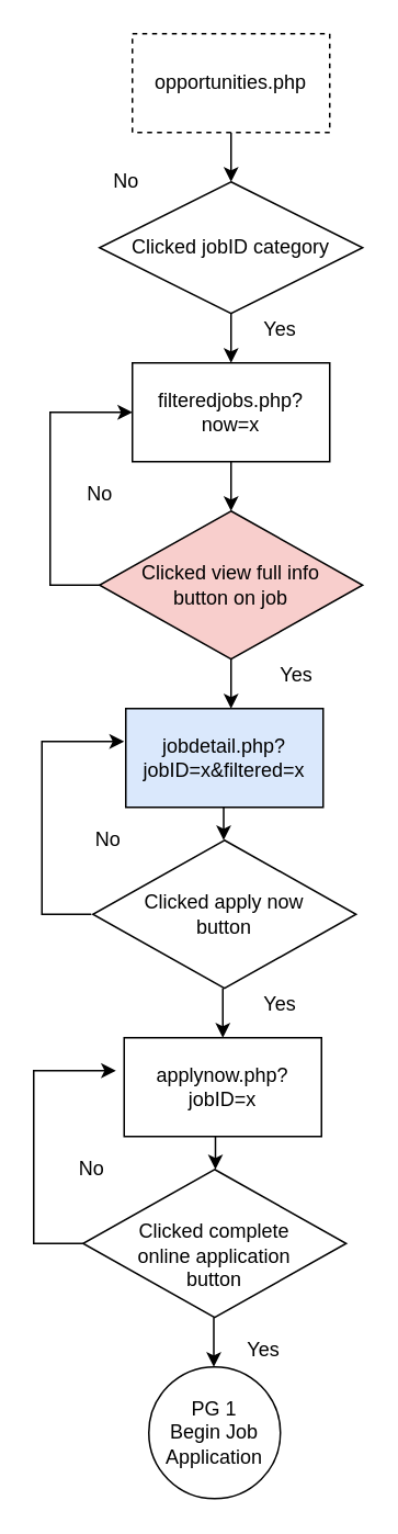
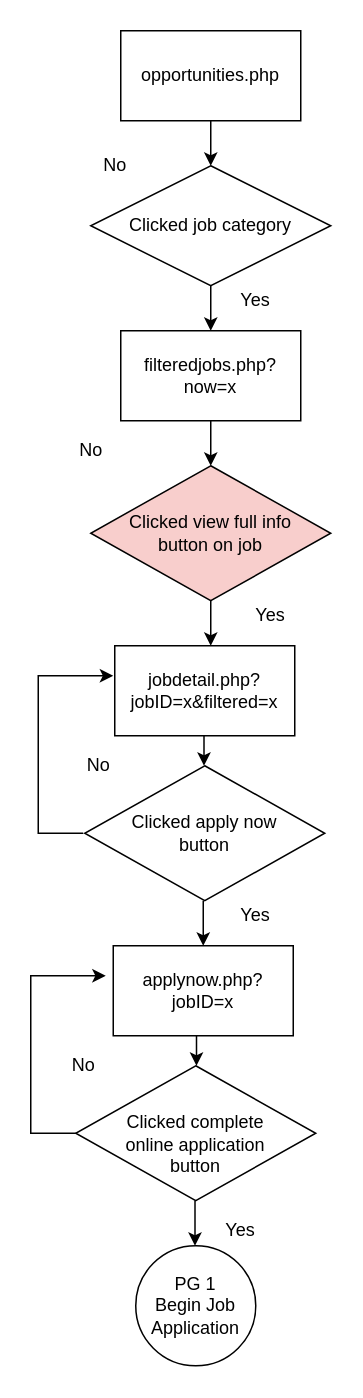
  <mxCell id="0" />
  <mxCell id="1" parent="0" />
- <mxCell id="2" value="opportunities.php" style="rounded=0;whiteSpace=wrap;html=1;dashed=1;" vertex="1" parent="1"><mxGeometry x="80" y="20" width="120" height="60" as="geometry" /></mxCell>
+ <mxCell id="2" value="opportunities.php" style="rounded=0;whiteSpace=wrap;html=1;" vertex="1" parent="1"><mxGeometry x="80" y="20" width="120" height="60" as="geometry" /></mxCell>
  <mxCell id="3" value="" style="endArrow=classic;html=1;exitX=0.5;exitY=1;exitDx=0;exitDy=0;" edge="1" parent="1" source="2"><mxGeometry width="50" height="50" relative="1" as="geometry"><mxPoint x="120" y="130" as="sourcePoint" /><mxPoint x="140" y="110" as="targetPoint" /></mxGeometry></mxCell>
  <mxCell id="4" value="filteredjobs.php?now=x" style="rounded=0;whiteSpace=wrap;html=1;" vertex="1" parent="1"><mxGeometry x="80" y="220" width="120" height="60" as="geometry" /></mxCell>
- <mxCell id="5" value="Clicked jobID category" style="rhombus;whiteSpace=wrap;html=1;" vertex="1" parent="1"><mxGeometry x="60" y="110" width="160" height="80" as="geometry" /></mxCell>
+ <mxCell id="5" value="Clicked job category" style="rhombus;whiteSpace=wrap;html=1;" vertex="1" parent="1"><mxGeometry x="60" y="110" width="160" height="80" as="geometry" /></mxCell>
  <mxCell id="6" value="" style="endArrow=classic;html=1;exitX=0.5;exitY=1;exitDx=0;exitDy=0;" edge="1" parent="1" source="5"><mxGeometry width="50" height="50" relative="1" as="geometry"><mxPoint x="120" y="240" as="sourcePoint" /><mxPoint x="140" y="220" as="targetPoint" /></mxGeometry></mxCell>
  <mxCell id="7" value="Yes" style="text;html=1;strokeColor=none;fillColor=none;align=center;verticalAlign=middle;whiteSpace=wrap;rounded=0;" vertex="1" parent="1"><mxGeometry x="150" y="190" width="40" height="20" as="geometry" /></mxCell>
  <mxCell id="8" value="No" style="text;html=1;align=center;verticalAlign=middle;resizable=0;points=[];;autosize=1;" vertex="1" parent="1"><mxGeometry x="61" y="100" width="30" height="20" as="geometry" /></mxCell>
  <mxCell id="9" value="Clicked view full info&lt;br&gt;button on job" style="rhombus;whiteSpace=wrap;html=1;fillColor=#f8cecc;" vertex="1" parent="1"><mxGeometry x="60" y="310" width="160" height="90" as="geometry" /></mxCell>
  <mxCell id="10" value="" style="endArrow=classic;html=1;entryX=0.5;entryY=0;entryDx=0;entryDy=0;" edge="1" parent="1" target="9"><mxGeometry width="50" height="50" relative="1" as="geometry"><mxPoint x="140" y="280" as="sourcePoint" /><mxPoint x="150" y="120" as="targetPoint" /></mxGeometry></mxCell>
  <mxCell id="11" value="No" style="text;html=1;align=center;verticalAlign=middle;resizable=0;points=[];;autosize=1;" vertex="1" parent="1"><mxGeometry x="45" y="290" width="30" height="20" as="geometry" /></mxCell>
  <mxCell id="12" value="Yes" style="text;html=1;strokeColor=none;fillColor=none;align=center;verticalAlign=middle;whiteSpace=wrap;rounded=0;" vertex="1" parent="1"><mxGeometry x="160" y="400" width="40" height="20" as="geometry" /></mxCell>
- <mxCell id="13" style="edgeStyle=orthogonalEdgeStyle;rounded=0;orthogonalLoop=1;jettySize=auto;html=1;exitX=0;exitY=0.5;exitDx=0;exitDy=0;entryX=0;entryY=0.5;entryDx=0;entryDy=0;" edge="1" parent="1" source="9" target="4"><mxGeometry relative="1" as="geometry"><mxPoint x="-15" y="260" as="targetPoint" /><mxPoint x="-35" y="360" as="sourcePoint" /><Array as="points"><mxPoint x="30" y="355" /><mxPoint x="30" y="250" /></Array></mxGeometry></mxCell>
  <mxCell id="14" value="" style="endArrow=classic;html=1;exitX=0.5;exitY=1;exitDx=0;exitDy=0;" edge="1" parent="1" source="9"><mxGeometry width="50" height="50" relative="1" as="geometry"><mxPoint x="140" y="420" as="sourcePoint" /><mxPoint x="140" y="430" as="targetPoint" /></mxGeometry></mxCell>
- <mxCell id="15" value="jobdetail.php?jobID=x&amp;amp;filtered=x" style="rounded=0;whiteSpace=wrap;html=1;fillColor=#dae8fc;" vertex="1" parent="1"><mxGeometry x="76" y="430" width="120" height="60" as="geometry" /></mxCell>
+ <mxCell id="15" value="jobdetail.php?jobID=x&amp;amp;filtered=x" style="rounded=0;whiteSpace=wrap;html=1;" vertex="1" parent="1"><mxGeometry x="76" y="430" width="120" height="60" as="geometry" /></mxCell>
  <mxCell id="16" value="Clicked apply now&lt;br&gt;button" style="rhombus;whiteSpace=wrap;html=1;" vertex="1" parent="1"><mxGeometry x="56" y="510" width="160" height="90" as="geometry" /></mxCell>
  <mxCell id="17" value="" style="endArrow=classic;html=1;" edge="1" parent="1"><mxGeometry width="50" height="50" relative="1" as="geometry"><mxPoint x="135.5" y="490" as="sourcePoint" /><mxPoint x="136" y="510" as="targetPoint" /><Array as="points"><mxPoint x="135.5" y="510" /></Array></mxGeometry></mxCell>
  <mxCell id="18" value="" style="endArrow=classic;html=1;entryX=0.5;entryY=0;entryDx=0;entryDy=0;" edge="1" parent="1"><mxGeometry width="50" height="50" relative="1" as="geometry"><mxPoint x="135" y="600" as="sourcePoint" /><mxPoint x="135" y="630" as="targetPoint" /></mxGeometry></mxCell>
  <mxCell id="19" value="Yes" style="text;html=1;strokeColor=none;fillColor=none;align=center;verticalAlign=middle;whiteSpace=wrap;rounded=0;" vertex="1" parent="1"><mxGeometry x="150" y="600" width="40" height="20" as="geometry" /></mxCell>
  <mxCell id="20" style="edgeStyle=orthogonalEdgeStyle;rounded=0;orthogonalLoop=1;jettySize=auto;html=1;exitX=0;exitY=0.5;exitDx=0;exitDy=0;entryX=0;entryY=0.5;entryDx=0;entryDy=0;" edge="1" parent="1"><mxGeometry relative="1" as="geometry"><mxPoint x="75" y="450" as="targetPoint" /><mxPoint x="55" y="555" as="sourcePoint" /><Array as="points"><mxPoint x="25" y="555" /><mxPoint x="25" y="450" /></Array></mxGeometry></mxCell>
  <mxCell id="21" value="No" style="text;html=1;align=center;verticalAlign=middle;resizable=0;points=[];;autosize=1;" vertex="1" parent="1"><mxGeometry x="50" y="500" width="30" height="20" as="geometry" /></mxCell>
  <mxCell id="22" value="applynow.php?jobID=x" style="rounded=0;whiteSpace=wrap;html=1;" vertex="1" parent="1"><mxGeometry x="75" y="630" width="120" height="60" as="geometry" /></mxCell>
  <mxCell id="23" value="" style="endArrow=classic;html=1;" edge="1" parent="1"><mxGeometry width="50" height="50" relative="1" as="geometry"><mxPoint x="130.5" y="690" as="sourcePoint" /><mxPoint x="131" y="710" as="targetPoint" /><Array as="points"><mxPoint x="130.5" y="710" /></Array></mxGeometry></mxCell>
  <mxCell id="24" value="&amp;nbsp;&lt;br&gt;Clicked complete &lt;br&gt;online application &lt;br&gt;button" style="rhombus;whiteSpace=wrap;html=1;" vertex="1" parent="1"><mxGeometry x="50" y="710" width="160" height="90" as="geometry" /></mxCell>
  <mxCell id="25" style="edgeStyle=orthogonalEdgeStyle;rounded=0;orthogonalLoop=1;jettySize=auto;html=1;exitX=0;exitY=0.5;exitDx=0;exitDy=0;entryX=0;entryY=0.5;entryDx=0;entryDy=0;" edge="1" parent="1"><mxGeometry relative="1" as="geometry"><mxPoint x="70" y="650" as="targetPoint" /><mxPoint x="50" y="755" as="sourcePoint" /><Array as="points"><mxPoint x="20" y="755" /><mxPoint x="20" y="650" /></Array></mxGeometry></mxCell>
  <mxCell id="26" value="" style="endArrow=classic;html=1;entryX=0.5;entryY=0;entryDx=0;entryDy=0;" edge="1" parent="1"><mxGeometry width="50" height="50" relative="1" as="geometry"><mxPoint x="129.5" y="800" as="sourcePoint" /><mxPoint x="129.5" y="830" as="targetPoint" /></mxGeometry></mxCell>
  <mxCell id="27" value="PG 1&lt;br&gt;Begin Job&lt;br&gt;Application" style="ellipse;whiteSpace=wrap;html=1;aspect=fixed;" vertex="1" parent="1"><mxGeometry x="90" y="830" width="80" height="80" as="geometry" /></mxCell>
  <mxCell id="28" value="No" style="text;html=1;align=center;verticalAlign=middle;resizable=0;points=[];;autosize=1;" vertex="1" parent="1"><mxGeometry x="40" y="700" width="30" height="20" as="geometry" /></mxCell>
  <mxCell id="29" value="Yes" style="text;html=1;strokeColor=none;fillColor=none;align=center;verticalAlign=middle;whiteSpace=wrap;rounded=0;" vertex="1" parent="1"><mxGeometry x="140" y="810" width="40" height="20" as="geometry" /></mxCell>
